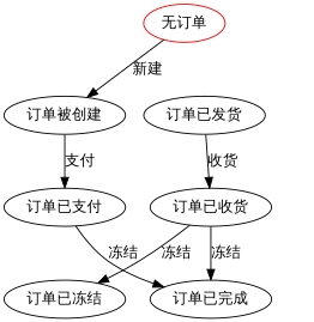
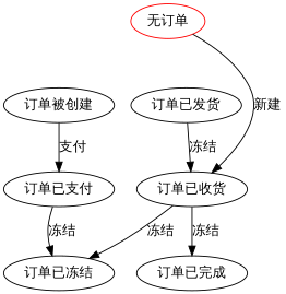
  digraph {
    node [fontname=SimSun]
    edge [fontname=SimSun]
    "无订单" [color=red]
    "订单被创建"
    "订单已支付"
    "订单已冻结"
    "订单已发货"
    "订单已收货"
    "订单已完成"
-   "无订单" -> "订单被创建" [label="新建"]
+   "无订单" -> "订单已收货" [label="新建"]
    "订单被创建" -> "订单已支付" [label="支付"]
-   "订单已支付" -> "订单已完成" [label="冻结"]
-   "订单已发货" -> "订单已收货" [label="收货"]
+   "订单已支付" -> "订单已冻结" [label="冻结"]
+   "订单已发货" -> "订单已收货" [label="冻结"]
    "订单已收货" -> "订单已冻结" [label="冻结"]
    "订单已收货" -> "订单已完成" [label="冻结"]
  }
